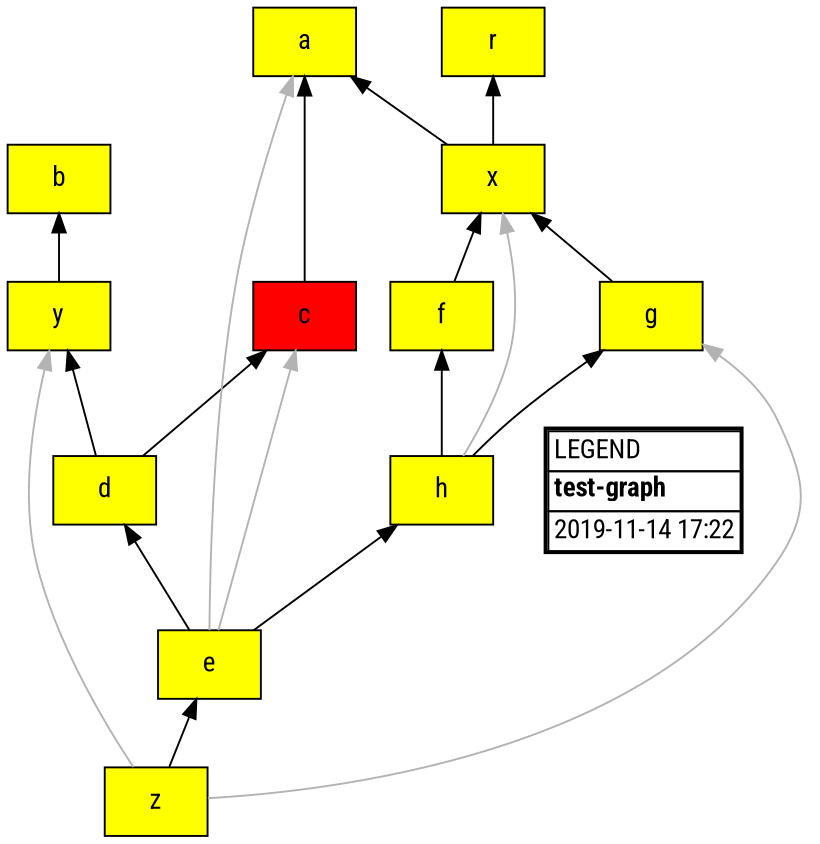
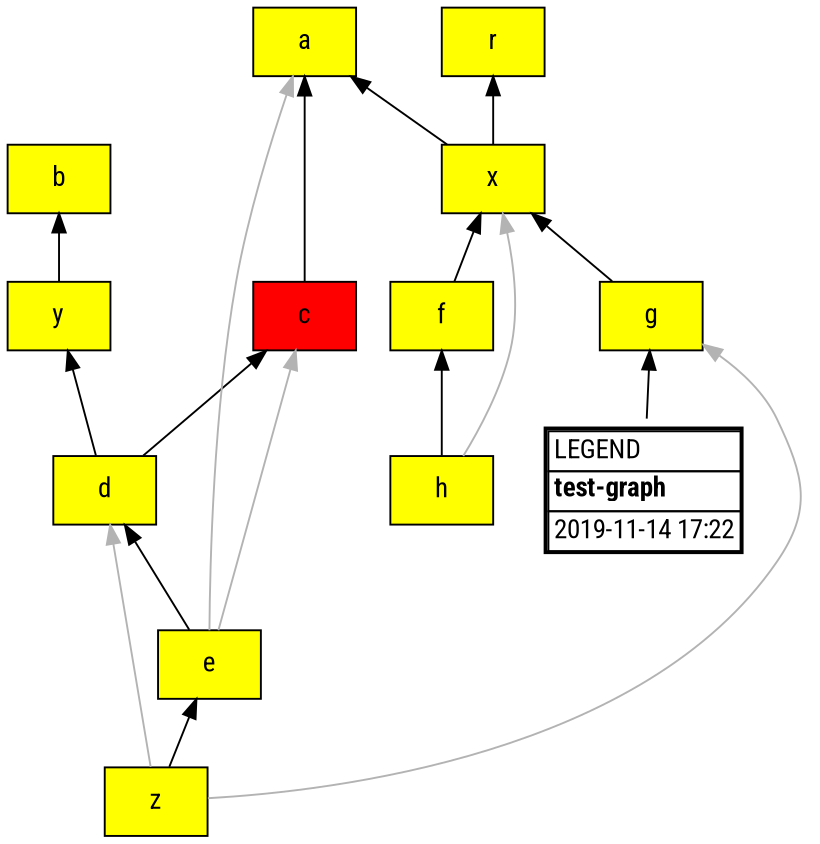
  digraph {
    fontname="Roboto Condensed"
    rankdir=BT
    node [fillcolor=yellow fontname="Roboto Condensed" shape=rect style=filled]
    edge [fontname="Roboto Condensed"]
    c [fillcolor=red]
    a
    d
    y
    b
    e
    h
    f
    x
    g
    r
    z
    n13 [fillcolor="#ffffff" label=<<table border="2" cellborder="1" cellspacing="0" id="LEGEND"><tr><td align="left">LEGEND</td></tr><tr><td align="left"><b>test-graph</b></td></tr><tr><td align="left">2019-11-14 17:22</td></tr></table>> shape=plaintext]
    c -> a
    d -> c
    d -> y
    y -> b
    e -> c [color="#b3b3b3"]
    e -> a [color="#b3b3b3"]
    e -> d
-   e -> h
    h -> f
    h -> x [color="#b3b3b3"]
-   h -> g
+   n13 -> g
    f -> x
    x -> a
    x -> r
    g -> x
-   z -> y [color="#b3b3b3"]
+   z -> d [color="#b3b3b3"]
    z -> e
    z -> g [color="#b3b3b3"]
  }
